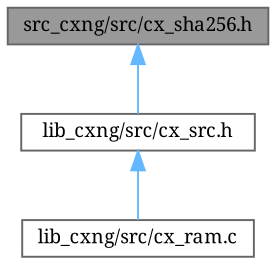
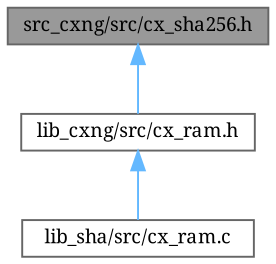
  digraph {
    fontname="Noto Serif"
    node [color=grey40 fillcolor=white fontname="Noto Serif" fontsize=10 shape=box style=filled]
    edge [color=steelblue1 dir=back fontname="Noto Serif" fontsize=10 labelfontname=Helvetica labelfontsize=10 style=solid]
    n1 [color=gray40 fillcolor=grey60 fontcolor=black height=0.2 label="src_cxng/src/cx_sha256.h" width=0.4]
-   n2 [height=0.2 label="lib_cxng/src/cx_src.h" width=0.4]
-   n3 [height=0.2 label="lib_cxng/src/cx_ram.c" width=0.4]
+   n2 [height=0.2 label="lib_cxng/src/cx_ram.h" width=0.4]
+   n3 [height=0.2 label="lib_sha/src/cx_ram.c" width=0.4]
    n1 -> n2
    n2 -> n3
  }
